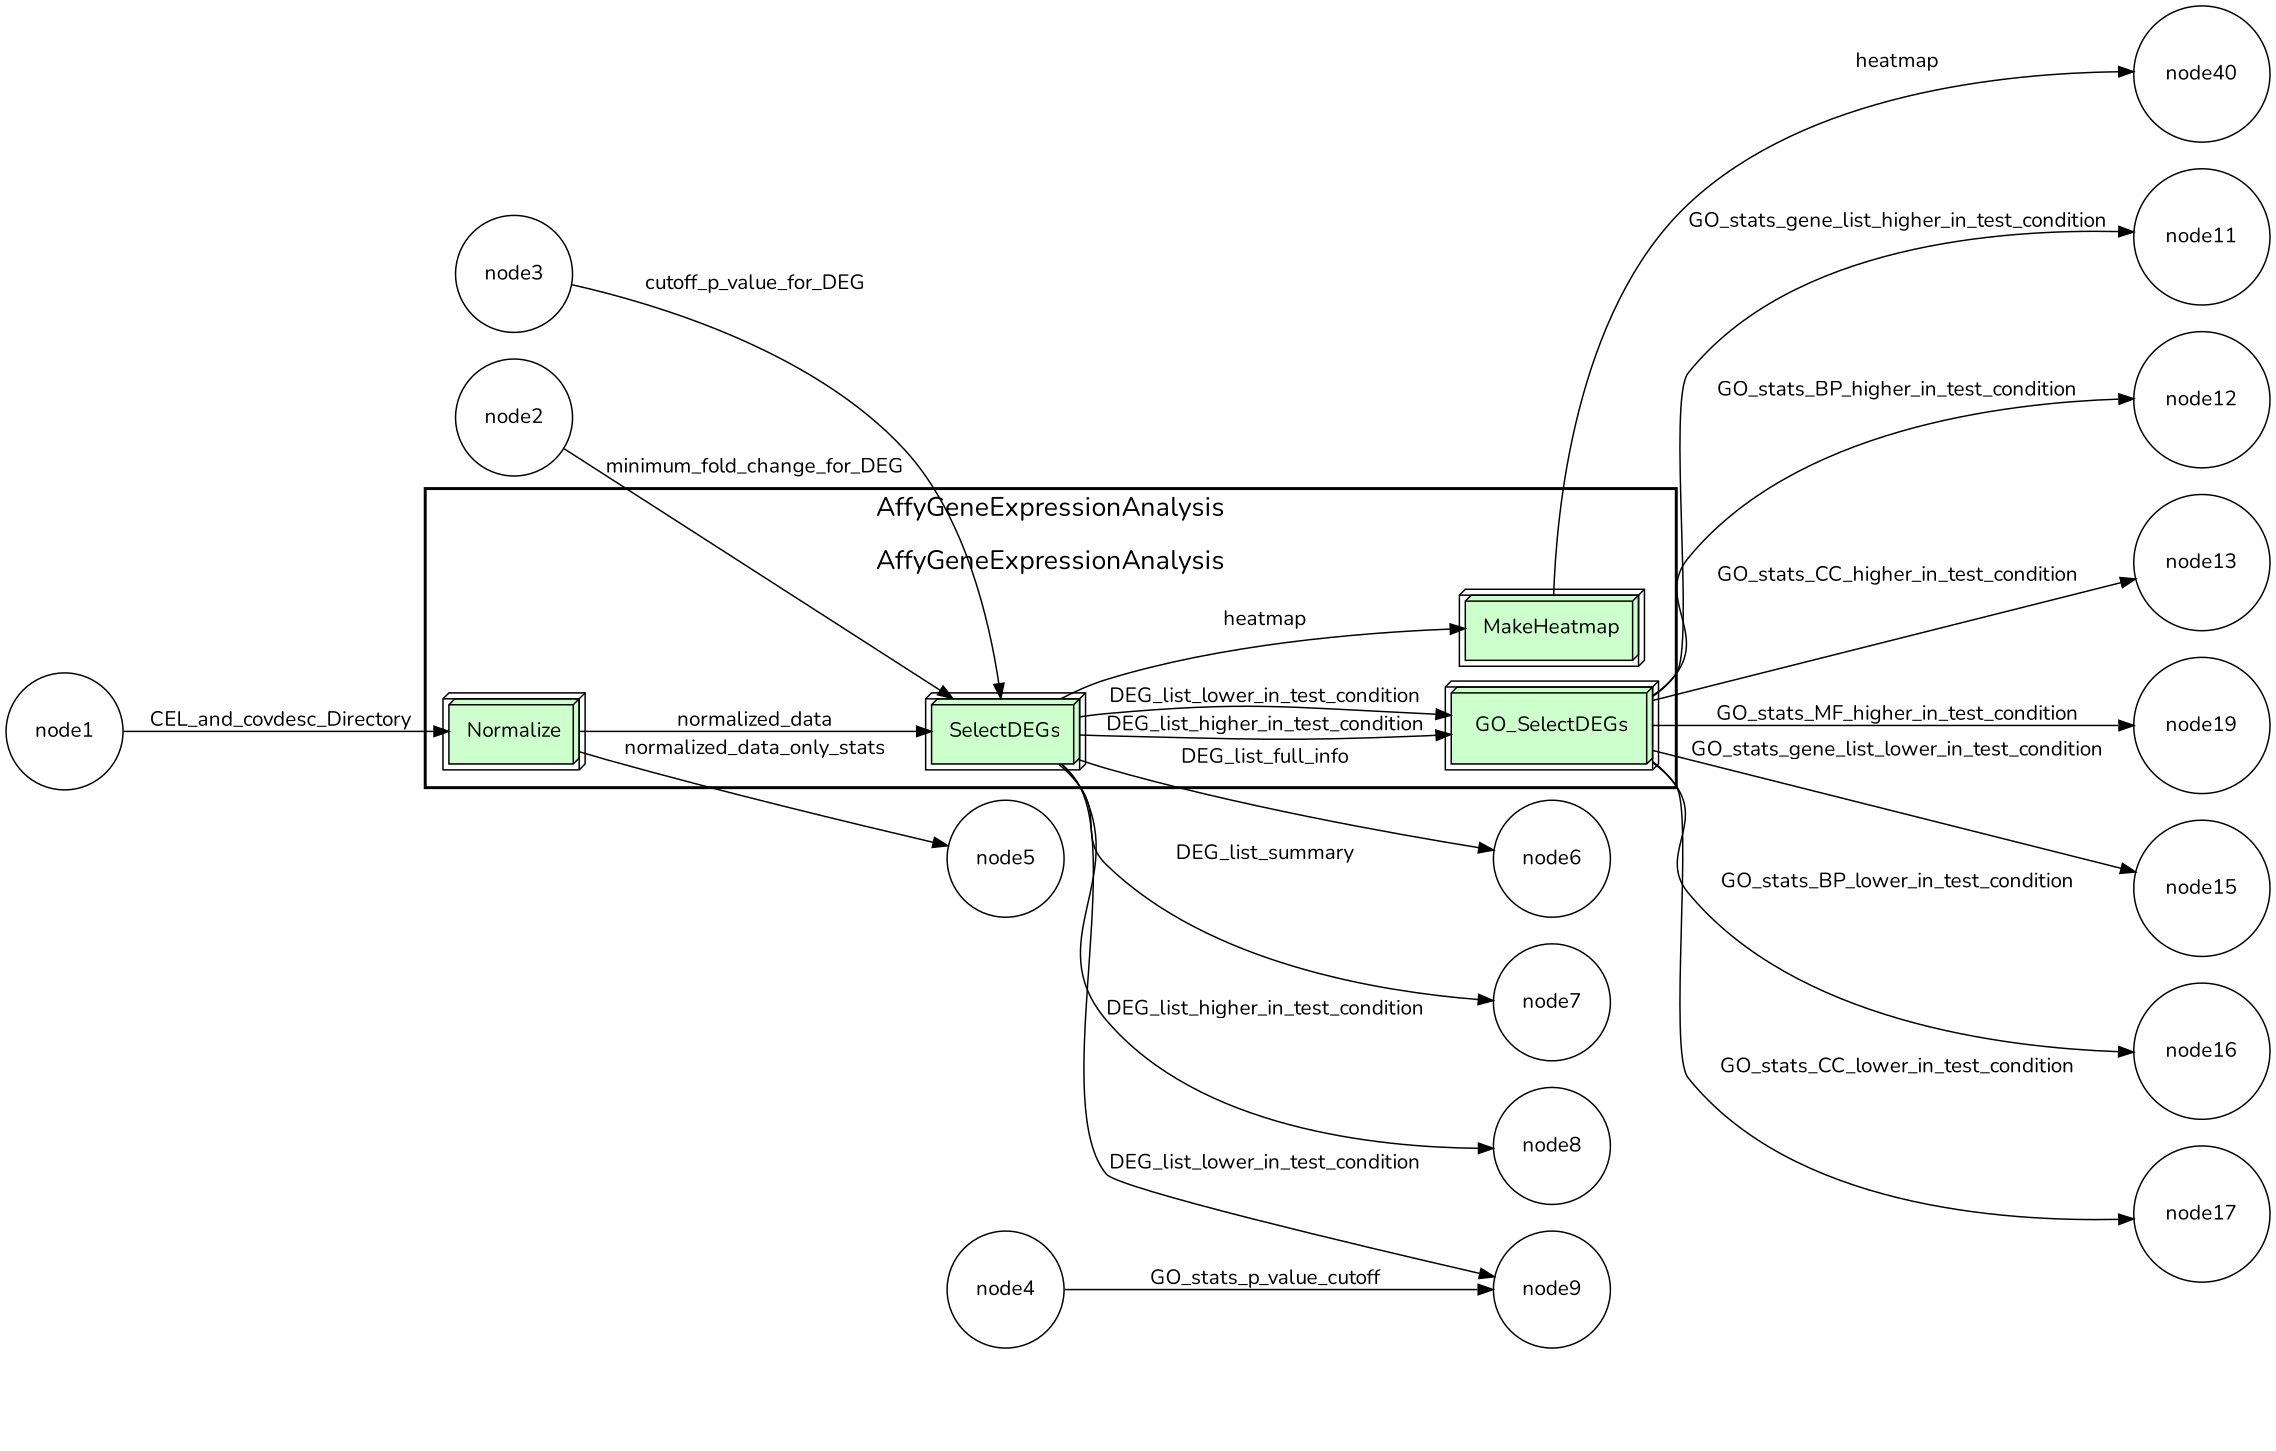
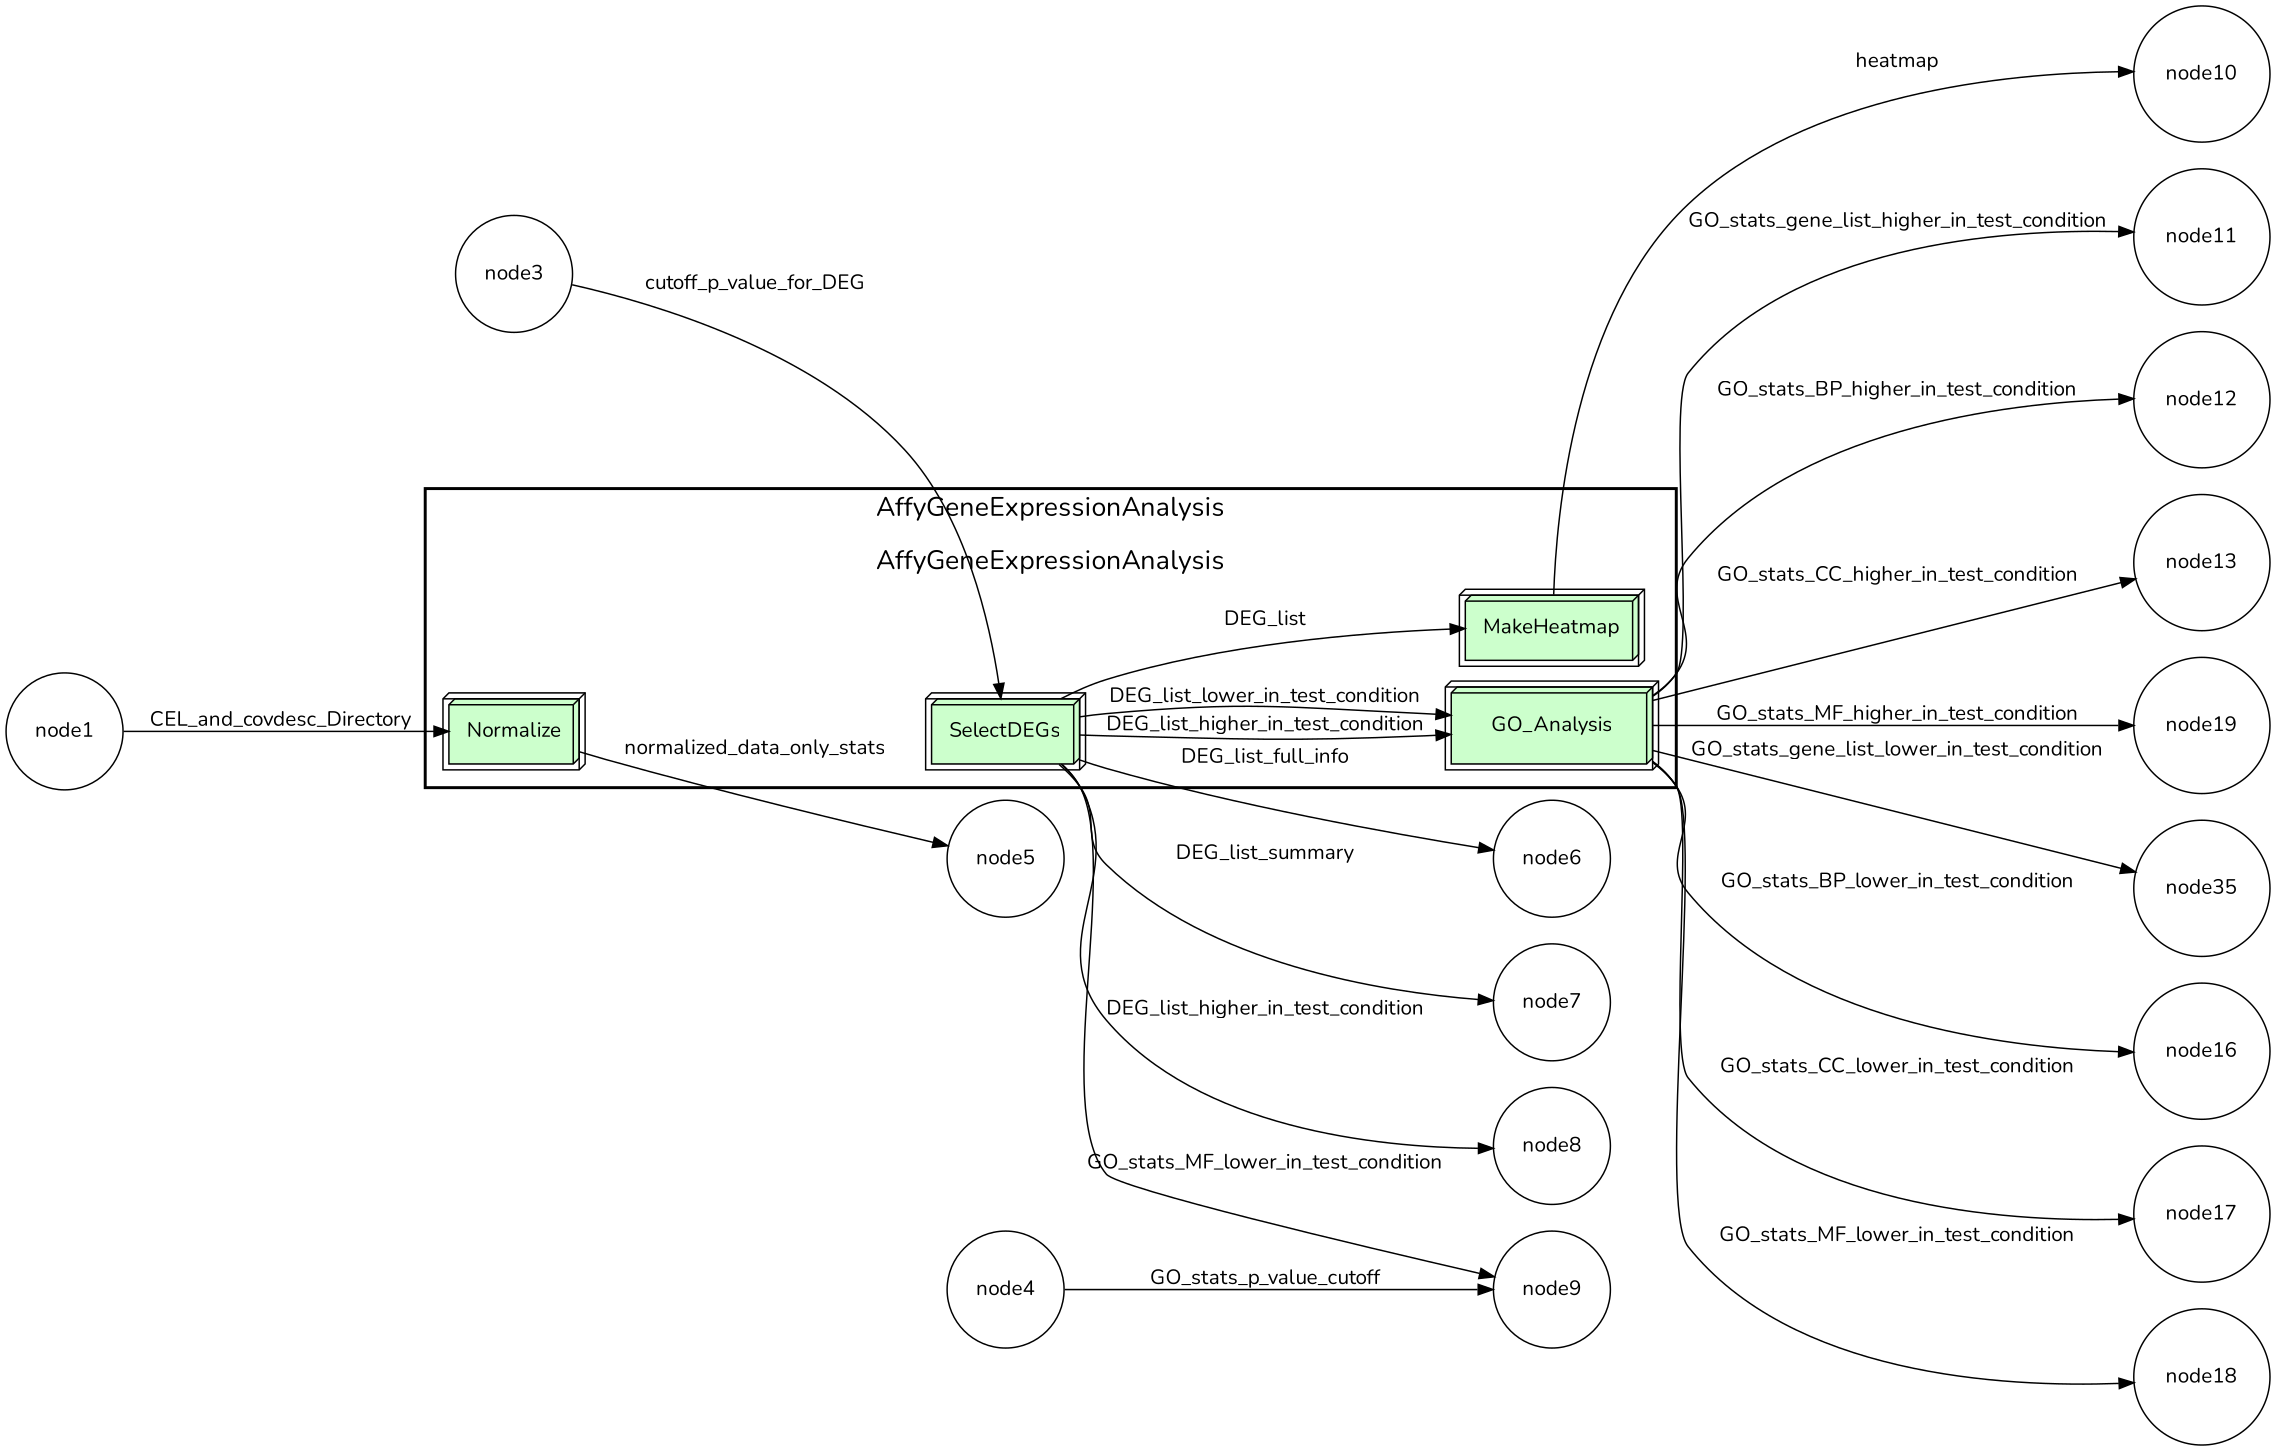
  digraph {
    fontname=Nunito
    rankdir=LR
    node [fillcolor="#FFFFFF" fontname=Nunito peripheries=1 shape=circle style=filled]
    edge [fontname=Nunito]
    n1 [fillcolor="#CCFFCC" label=Normalize peripheries=2 shape=box3d width=0.1]
    n2 [fillcolor="#CCFFCC" label=SelectDEGs peripheries=2 shape=box3d width=0.1]
    n3 [fillcolor="#CCFFCC" label=MakeHeatmap peripheries=2 shape=box3d width=0.1]
-   n4 [fillcolor="#CCFFCC" label=GO_SelectDEGs peripheries=2 shape=box3d width=0.1]
+   n4 [fillcolor="#CCFFCC" label=GO_Analysis peripheries=2 shape=box3d width=0.1]
    node5 [width=0.1]
    node6 [width=0.1]
    node7 [width=0.1]
    node8 [width=0.1]
    node9 [width=0.1]
-   node10 [width=0.1 label=node40]
+   node10 [width=0.1]
    node11 [width=0.1]
    node12 [width=0.1]
    node13 [width=0.1]
    n14 [label=node19 width=0.1]
-   node15 [width=0.1]
+   node15 [width=0.1 label=node35]
    node16 [width=0.1]
    node17 [width=0.1]
+   node18 [width=0.1]
    node1 [width=0.1]
-   node2 [width=0.1]
    node3 [width=0.1]
    node4 [width=0.1]
    subgraph cluster_1 {
      fontsize=18
      label=AffyGeneExpressionAnalysis
      penwidth=2
      subgraph cluster_2 {
        color=white
        fontsize=18
        label=AffyGeneExpressionAnalysis
        penwidth=2
        n1
        n2
        n3
        n4
      }
    }
-   n1 -> n2 [label=normalized_data]
    n1 -> node5 [label=normalized_data_only_stats]
-   n2 -> n3 [label=heatmap]
+   n2 -> n3 [label=DEG_list]
    n2 -> n4 [label=DEG_list_higher_in_test_condition]
    n2 -> n4 [label=DEG_list_lower_in_test_condition]
    n2 -> node6 [label=DEG_list_full_info]
    n2 -> node7 [label=DEG_list_summary]
    n2 -> node8 [label=DEG_list_higher_in_test_condition]
-   n2 -> node9 [label=DEG_list_lower_in_test_condition]
+   n2 -> node9 [label=GO_stats_MF_lower_in_test_condition]
    n3 -> node10 [label=heatmap]
    n4 -> node11 [label=GO_stats_gene_list_higher_in_test_condition]
    n4 -> node12 [label=GO_stats_BP_higher_in_test_condition]
    n4 -> node13 [label=GO_stats_CC_higher_in_test_condition]
    n4 -> n14 [label=GO_stats_MF_higher_in_test_condition]
    n4 -> node15 [label=GO_stats_gene_list_lower_in_test_condition]
    n4 -> node16 [label=GO_stats_BP_lower_in_test_condition]
    n4 -> node17 [label=GO_stats_CC_lower_in_test_condition]
+   n4 -> node18 [label=GO_stats_MF_lower_in_test_condition]
    node1 -> n1 [label=CEL_and_covdesc_Directory]
-   node2 -> n2 [label=minimum_fold_change_for_DEG]
    node3 -> n2 [label=cutoff_p_value_for_DEG]
    node4 -> node9 [label=GO_stats_p_value_cutoff]
  }
